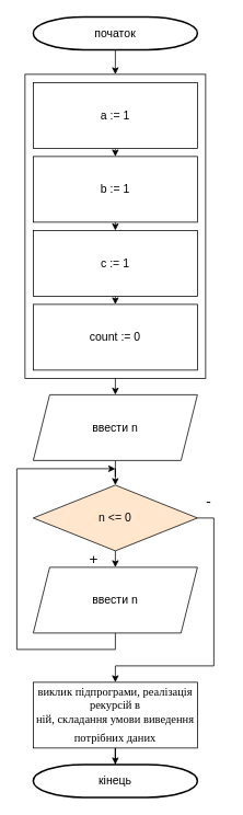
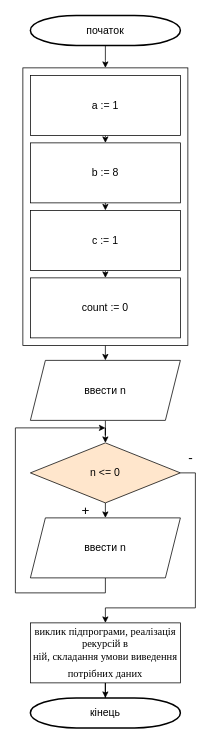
  <mxCell id="0" />
  <mxCell id="1" parent="0" />
  <mxCell id="2" style="edgeStyle=orthogonalEdgeStyle;rounded=0;orthogonalLoop=1;jettySize=auto;html=1;exitX=0.5;exitY=1;exitDx=0;exitDy=0;entryX=0.5;entryY=0;entryDx=0;entryDy=0;" edge="1" parent="1" source="3" target="17"><mxGeometry relative="1" as="geometry" /></mxCell>
  <mxCell id="3" value="" style="rounded=0;whiteSpace=wrap;html=1;" parent="1" vertex="1"><mxGeometry x="30" y="90" width="220" height="370" as="geometry" /></mxCell>
  <mxCell id="4" value="" style="edgeStyle=orthogonalEdgeStyle;rounded=0;orthogonalLoop=1;jettySize=auto;html=1;" parent="1" source="5" edge="1"><mxGeometry relative="1" as="geometry"><mxPoint x="140" y="90" as="targetPoint" /></mxGeometry></mxCell>
  <mxCell id="5" value="&lt;font style=&quot;font-size: 14px&quot;&gt;початок&lt;/font&gt;" style="strokeWidth=2;html=1;shape=mxgraph.flowchart.terminator;whiteSpace=wrap;" parent="1" vertex="1"><mxGeometry x="40" y="20" width="200" height="40" as="geometry" /></mxCell>
  <mxCell id="6" value="" style="edgeStyle=orthogonalEdgeStyle;rounded=0;orthogonalLoop=1;jettySize=auto;html=1;" parent="1" source="7" target="8" edge="1"><mxGeometry relative="1" as="geometry" /></mxCell>
  <mxCell id="7" value="&lt;p class=&quot;MsoNormal&quot;&gt;&lt;span style=&quot;font-family: &amp;#34;times new roman&amp;#34; , serif&quot;&gt;&lt;font style=&quot;font-size: 14px&quot;&gt;виклик підпрограми, реалізація рекурсій в&lt;br/&gt;ній, складання умови виведення потрібних даних&lt;/font&gt;&lt;b style=&quot;font-size: 14pt&quot;&gt;&lt;/b&gt;&lt;/span&gt;&lt;/p&gt;" style="rounded=0;whiteSpace=wrap;html=1;" parent="1" vertex="1"><mxGeometry x="40" y="830" width="200" height="80" as="geometry" /></mxCell>
  <mxCell id="8" value="&lt;font style=&quot;font-size: 14px&quot;&gt;кінець&lt;/font&gt;" style="strokeWidth=2;html=1;shape=mxgraph.flowchart.terminator;whiteSpace=wrap;" parent="1" vertex="1"><mxGeometry x="40" y="930" width="200" height="40" as="geometry" /></mxCell>
  <mxCell id="9" style="edgeStyle=orthogonalEdgeStyle;rounded=0;orthogonalLoop=1;jettySize=auto;html=1;exitX=0.5;exitY=1;exitDx=0;exitDy=0;entryX=0.5;entryY=0;entryDx=0;entryDy=0;dashed=1;" parent="1" source="10" target="12" edge="1"><mxGeometry relative="1" as="geometry" /></mxCell>
  <mxCell id="10" value="&lt;font style=&quot;font-size: 14px&quot;&gt;a := 1&lt;/font&gt;" style="rounded=0;whiteSpace=wrap;html=1;" parent="1" vertex="1"><mxGeometry x="40" y="100" width="200" height="80" as="geometry" /></mxCell>
  <mxCell id="11" style="edgeStyle=orthogonalEdgeStyle;rounded=0;orthogonalLoop=1;jettySize=auto;html=1;exitX=0.5;exitY=1;exitDx=0;exitDy=0;entryX=0.5;entryY=0;entryDx=0;entryDy=0;" parent="1" source="12" target="14" edge="1"><mxGeometry relative="1" as="geometry" /></mxCell>
- <mxCell id="12" value="&lt;font style=&quot;font-size: 14px&quot;&gt;b := 1&lt;/font&gt;" style="rounded=0;whiteSpace=wrap;html=1;" parent="1" vertex="1"><mxGeometry x="40" y="190" width="200" height="80" as="geometry" /></mxCell>
+ <mxCell id="12" value="&lt;font style=&quot;font-size: 14px&quot;&gt;b := 8&lt;/font&gt;" style="rounded=0;whiteSpace=wrap;html=1;" parent="1" vertex="1"><mxGeometry x="40" y="190" width="200" height="80" as="geometry" /></mxCell>
  <mxCell id="13" style="edgeStyle=orthogonalEdgeStyle;rounded=0;orthogonalLoop=1;jettySize=auto;html=1;exitX=0.5;exitY=1;exitDx=0;exitDy=0;entryX=0.5;entryY=0;entryDx=0;entryDy=0;" parent="1" source="14" target="15" edge="1"><mxGeometry relative="1" as="geometry" /></mxCell>
  <mxCell id="14" value="&lt;font style=&quot;font-size: 14px&quot;&gt;c := 1&lt;/font&gt;" style="rounded=0;whiteSpace=wrap;html=1;" parent="1" vertex="1"><mxGeometry x="40" y="280" width="200" height="80" as="geometry" /></mxCell>
  <mxCell id="15" value="&lt;font style=&quot;font-size: 14px&quot;&gt;count := 0&lt;/font&gt;" style="rounded=0;whiteSpace=wrap;html=1;" parent="1" vertex="1"><mxGeometry x="40" y="370" width="200" height="80" as="geometry" /></mxCell>
  <mxCell id="16" style="edgeStyle=orthogonalEdgeStyle;rounded=0;orthogonalLoop=1;jettySize=auto;html=1;exitX=0.5;exitY=1;exitDx=0;exitDy=0;" edge="1" parent="1" source="17" target="20"><mxGeometry relative="1" as="geometry" /></mxCell>
  <mxCell id="17" value="&lt;font style=&quot;font-size: 14px&quot;&gt;ввести n&lt;/font&gt;" style="shape=parallelogram;perimeter=parallelogramPerimeter;whiteSpace=wrap;html=1;fixedSize=1;" vertex="1" parent="1"><mxGeometry x="40" y="480" width="200" height="80" as="geometry" /></mxCell>
  <mxCell id="18" style="edgeStyle=orthogonalEdgeStyle;rounded=0;orthogonalLoop=1;jettySize=auto;html=1;exitX=0.5;exitY=1;exitDx=0;exitDy=0;entryX=0.5;entryY=0;entryDx=0;entryDy=0;" edge="1" parent="1" source="20" target="23"><mxGeometry relative="1" as="geometry" /></mxCell>
  <mxCell id="19" style="edgeStyle=orthogonalEdgeStyle;rounded=0;orthogonalLoop=1;jettySize=auto;html=1;exitX=1;exitY=0.5;exitDx=0;exitDy=0;entryX=0.5;entryY=0;entryDx=0;entryDy=0;" edge="1" parent="1" source="20" target="7"><mxGeometry relative="1" as="geometry"><Array as="points"><mxPoint x="260" y="630" /><mxPoint x="260" y="810" /><mxPoint x="140" y="810" /></Array></mxGeometry></mxCell>
  <mxCell id="20" value="&lt;font style=&quot;font-size: 14px&quot;&gt;n &amp;lt;= 0&lt;/font&gt;" style="rhombus;whiteSpace=wrap;html=1;fillColor=#ffe6cc;" vertex="1" parent="1"><mxGeometry x="40" y="590" width="200" height="80" as="geometry" /></mxCell>
  <mxCell id="21" value="&lt;font style=&quot;font-size: 18px&quot;&gt;+&lt;/font&gt;" style="text;html=1;strokeColor=none;fillColor=none;align=center;verticalAlign=middle;whiteSpace=wrap;rounded=0;" vertex="1" parent="1"><mxGeometry x="94" y="670" width="40" height="20" as="geometry" /></mxCell>
  <mxCell id="22" style="edgeStyle=orthogonalEdgeStyle;rounded=0;orthogonalLoop=1;jettySize=auto;html=1;exitX=0.5;exitY=1;exitDx=0;exitDy=0;" edge="1" parent="1" source="23"><mxGeometry relative="1" as="geometry"><mxPoint x="140" y="570" as="targetPoint" /><Array as="points"><mxPoint x="140" y="790" /><mxPoint x="20" y="790" /><mxPoint x="20" y="570" /></Array></mxGeometry></mxCell>
  <mxCell id="23" value="&lt;font style=&quot;font-size: 14px&quot;&gt;ввести n&lt;/font&gt;" style="shape=parallelogram;perimeter=parallelogramPerimeter;whiteSpace=wrap;html=1;fixedSize=1;" vertex="1" parent="1"><mxGeometry x="40" y="690" width="200" height="80" as="geometry" /></mxCell>
  <mxCell id="24" value="&lt;font style=&quot;font-size: 18px&quot;&gt;-&lt;/font&gt;" style="text;html=1;strokeColor=none;fillColor=none;align=center;verticalAlign=middle;whiteSpace=wrap;rounded=0;" vertex="1" parent="1"><mxGeometry x="234" y="600" width="40" height="20" as="geometry" /></mxCell>
